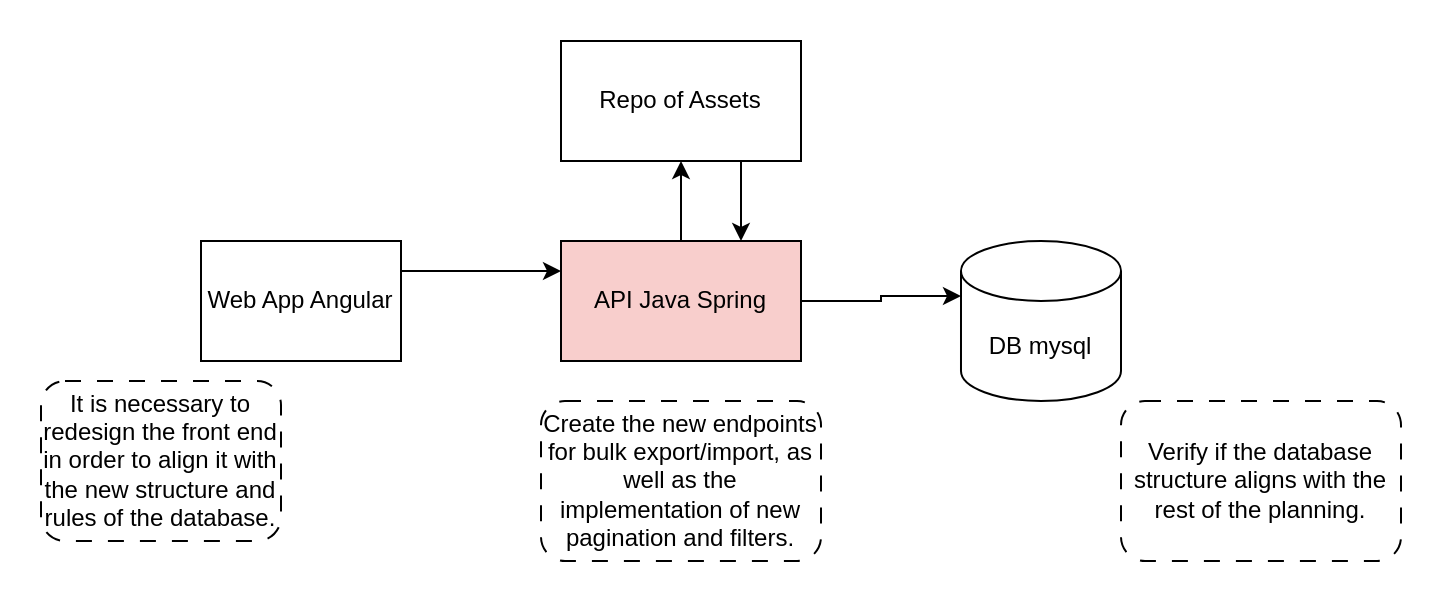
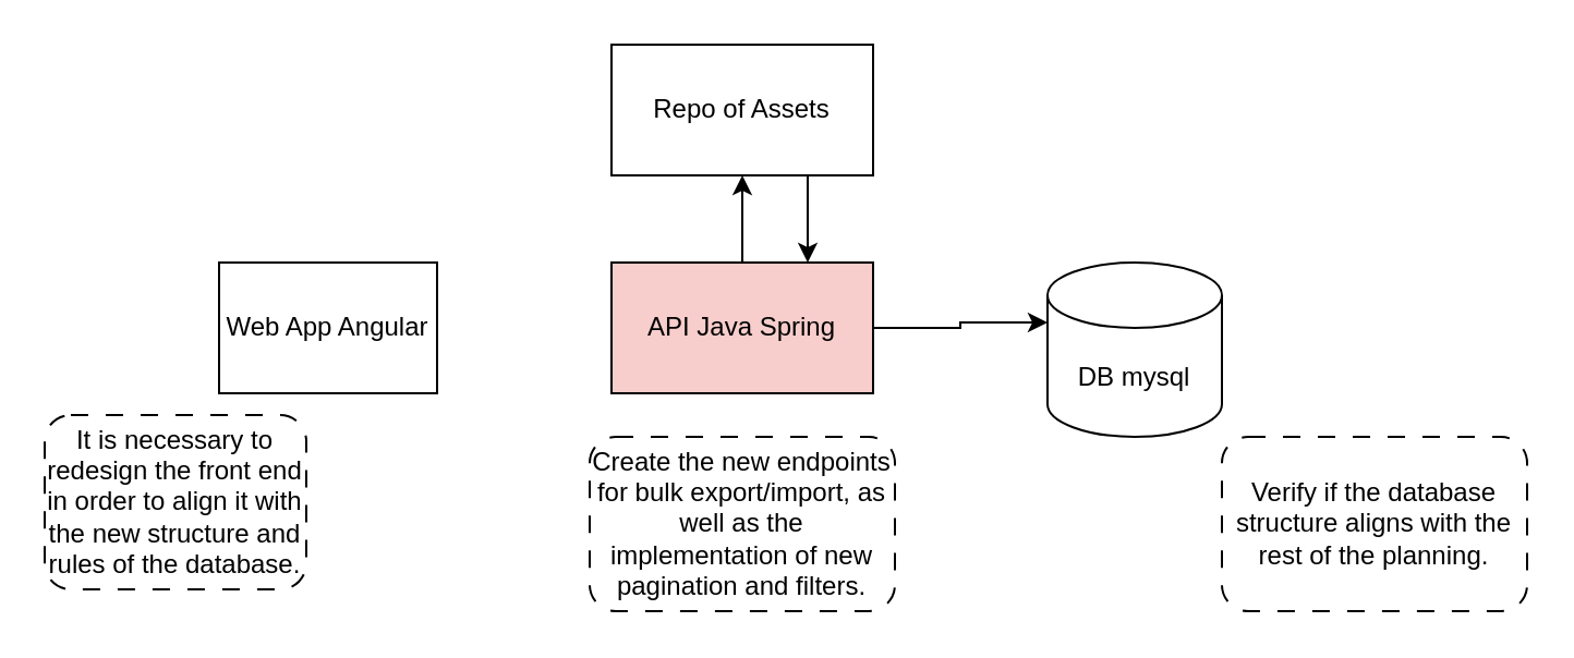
  <mxCell id="0" />
  <mxCell id="1" parent="0" />
- <mxCell id="2" style="edgeStyle=orthogonalEdgeStyle;rounded=0;orthogonalLoop=1;jettySize=auto;html=1;exitX=1;exitY=0.25;exitDx=0;exitDy=0;entryX=0;entryY=0.25;entryDx=0;entryDy=0;" edge="1" parent="1" source="3" target="6"><mxGeometry relative="1" as="geometry" /></mxCell>
  <mxCell id="3" value="Web App Angular" style="rounded=0;whiteSpace=wrap;html=1;" vertex="1" parent="1"><mxGeometry x="100" y="120" width="100" height="60" as="geometry" /></mxCell>
  <mxCell id="4" style="edgeStyle=orthogonalEdgeStyle;rounded=0;orthogonalLoop=1;jettySize=auto;html=1;exitX=1;exitY=0.5;exitDx=0;exitDy=0;entryX=0;entryY=0;entryDx=0;entryDy=27.5;entryPerimeter=0;" edge="1" parent="1" source="6" target="7"><mxGeometry relative="1" as="geometry" /></mxCell>
  <mxCell id="5" style="edgeStyle=orthogonalEdgeStyle;rounded=0;orthogonalLoop=1;jettySize=auto;html=1;exitX=0.5;exitY=0;exitDx=0;exitDy=0;entryX=0.5;entryY=1;entryDx=0;entryDy=0;" edge="1" parent="1" source="6" target="9"><mxGeometry relative="1" as="geometry" /></mxCell>
  <mxCell id="6" value="API Java Spring" style="rounded=0;whiteSpace=wrap;html=1;fillColor=#f8cecc;" vertex="1" parent="1"><mxGeometry x="280" y="120" width="120" height="60" as="geometry" /></mxCell>
  <mxCell id="7" value="DB mysql" style="shape=cylinder3;whiteSpace=wrap;html=1;boundedLbl=1;backgroundOutline=1;size=15;" vertex="1" parent="1"><mxGeometry x="480" y="120" width="80" height="80" as="geometry" /></mxCell>
  <mxCell id="8" style="edgeStyle=orthogonalEdgeStyle;rounded=0;orthogonalLoop=1;jettySize=auto;html=1;exitX=0.75;exitY=1;exitDx=0;exitDy=0;entryX=0.75;entryY=0;entryDx=0;entryDy=0;" edge="1" parent="1" source="9" target="6"><mxGeometry relative="1" as="geometry" /></mxCell>
  <mxCell id="9" value="Repo of Assets" style="rounded=0;whiteSpace=wrap;html=1;" vertex="1" parent="1"><mxGeometry x="280" y="20" width="120" height="60" as="geometry" /></mxCell>
  <mxCell id="10" value="It is necessary to redesign the front end in order to align it with the new structure and rules of the database." style="rounded=1;whiteSpace=wrap;html=1;dashed=1;dashPattern=8 8;" vertex="1" parent="1"><mxGeometry x="20" y="190" width="120" height="80" as="geometry" /></mxCell>
  <mxCell id="11" value="Create the new endpoints for bulk export/import, as well as the implementation of new pagination and filters." style="rounded=1;whiteSpace=wrap;html=1;dashed=1;dashPattern=8 8;" vertex="1" parent="1"><mxGeometry x="270" y="200" width="140" height="80" as="geometry" /></mxCell>
  <mxCell id="12" value="Verify if the database structure aligns with the rest of the planning." style="rounded=1;whiteSpace=wrap;html=1;dashed=1;dashPattern=8 8;" vertex="1" parent="1"><mxGeometry x="560" y="200" width="140" height="80" as="geometry" /></mxCell>
